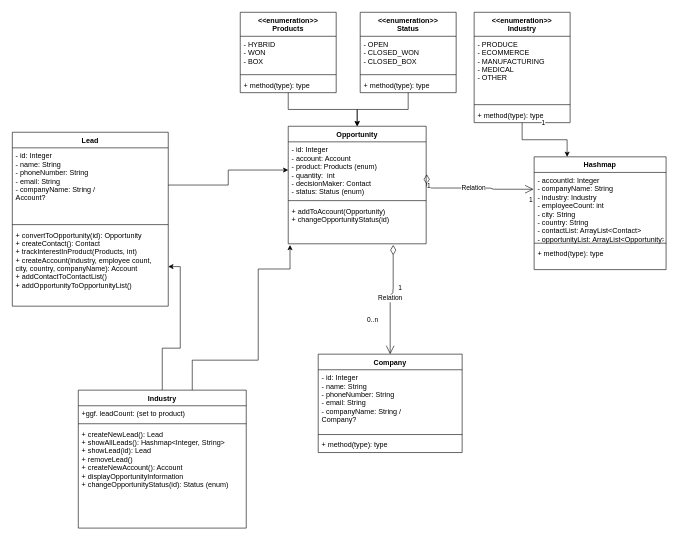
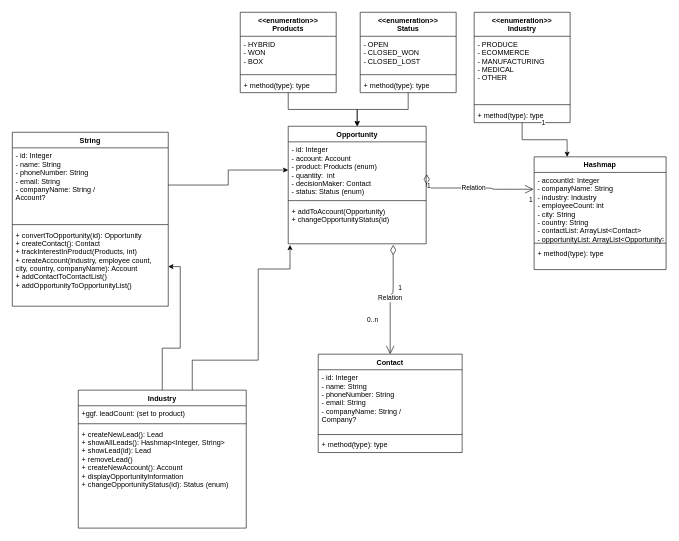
  <mxCell id="0" />
  <mxCell id="1" parent="0" />
- <mxCell id="2" value="Lead" style="swimlane;fontStyle=1;align=center;verticalAlign=top;childLayout=stackLayout;horizontal=1;startSize=26;horizontalStack=0;resizeParent=1;resizeParentMax=0;resizeLast=0;collapsible=1;marginBottom=0;" vertex="1" parent="1"><mxGeometry x="20" y="220" width="260" height="290" as="geometry" /></mxCell>
+ <mxCell id="2" value="String" style="swimlane;fontStyle=1;align=center;verticalAlign=top;childLayout=stackLayout;horizontal=1;startSize=26;horizontalStack=0;resizeParent=1;resizeParentMax=0;resizeLast=0;collapsible=1;marginBottom=0;" vertex="1" parent="1"><mxGeometry x="20" y="220" width="260" height="290" as="geometry" /></mxCell>
  <mxCell id="3" value="- id: Integer&#10;- name: String&#10;- phoneNumber: String&#10;- email: String&#10;- companyName: String / &#10;Account?" style="text;strokeColor=none;fillColor=none;align=left;verticalAlign=top;spacingLeft=4;spacingRight=4;overflow=hidden;rotatable=0;points=[[0,0.5],[1,0.5]];portConstraint=eastwest;" vertex="1" parent="2"><mxGeometry y="26" width="260" height="124" as="geometry" /></mxCell>
  <mxCell id="4" value="" style="line;strokeWidth=1;fillColor=none;align=left;verticalAlign=middle;spacingTop=-1;spacingLeft=3;spacingRight=3;rotatable=0;labelPosition=right;points=[];portConstraint=eastwest;" vertex="1" parent="2"><mxGeometry y="150" width="260" height="8" as="geometry" /></mxCell>
  <mxCell id="5" value="+ convertToOpportunity(id): Opportunity&#10;+ createContact(): Contact&#10;+ trackInterestInProduct(Products, int)&#10;+ createAccount(industry, employee count, &#10;city, country, companyName): Account&#10;+ addContactToContactList()&#10;+ addOpportunityToOpportunityList()" style="text;strokeColor=none;fillColor=none;align=left;verticalAlign=top;spacingLeft=4;spacingRight=4;overflow=hidden;rotatable=0;points=[[0,0.5],[1,0.5]];portConstraint=eastwest;" vertex="1" parent="2"><mxGeometry y="158" width="260" height="132" as="geometry" /></mxCell>
  <mxCell id="6" value="Opportunity" style="swimlane;fontStyle=1;align=center;verticalAlign=top;childLayout=stackLayout;horizontal=1;startSize=26;horizontalStack=0;resizeParent=1;resizeParentMax=0;resizeLast=0;collapsible=1;marginBottom=0;" vertex="1" parent="1"><mxGeometry x="480" y="210" width="230" height="196" as="geometry" /></mxCell>
  <mxCell id="7" value="- id: Integer&#10;- account: Account&#10;- product: Products (enum)&#10;- quantity:  int&#10;- decisionMaker: Contact&#10;- status: Status (enum)" style="text;strokeColor=none;fillColor=none;align=left;verticalAlign=top;spacingLeft=4;spacingRight=4;overflow=hidden;rotatable=0;points=[[0,0.5],[1,0.5]];portConstraint=eastwest;" vertex="1" parent="6"><mxGeometry y="26" width="230" height="94" as="geometry" /></mxCell>
  <mxCell id="8" value="" style="line;strokeWidth=1;fillColor=none;align=left;verticalAlign=middle;spacingTop=-1;spacingLeft=3;spacingRight=3;rotatable=0;labelPosition=right;points=[];portConstraint=eastwest;" vertex="1" parent="6"><mxGeometry y="120" width="230" height="8" as="geometry" /></mxCell>
  <mxCell id="9" value="+ addToAccount(Opportunity)&#10;+ changeOpportunityStatus(id)" style="text;strokeColor=none;fillColor=none;align=left;verticalAlign=top;spacingLeft=4;spacingRight=4;overflow=hidden;rotatable=0;points=[[0,0.5],[1,0.5]];portConstraint=eastwest;" vertex="1" parent="6"><mxGeometry y="128" width="230" height="68" as="geometry" /></mxCell>
  <mxCell id="10" value="Hashmap" style="swimlane;fontStyle=1;align=center;verticalAlign=top;childLayout=stackLayout;horizontal=1;startSize=26;horizontalStack=0;resizeParent=1;resizeParentMax=0;resizeLast=0;collapsible=1;marginBottom=0;" vertex="1" parent="1"><mxGeometry x="890" y="261" width="220" height="188" as="geometry" /></mxCell>
  <mxCell id="11" value="- accountId: Integer&#10;- companyName: String&#10;- industry: Industry&#10;- employeeCount: int&#10;- city: String&#10;- country: String&#10;- contactList: ArrayList&lt;Contact&gt;&#10;- opportunityList: ArrayList&lt;Opportunity&gt;" style="text;strokeColor=none;fillColor=none;align=left;verticalAlign=top;spacingLeft=4;spacingRight=4;overflow=hidden;rotatable=0;points=[[0,0.5],[1,0.5]];portConstraint=eastwest;" vertex="1" parent="10"><mxGeometry y="26" width="220" height="114" as="geometry" /></mxCell>
  <mxCell id="12" value="" style="line;strokeWidth=1;fillColor=none;align=left;verticalAlign=middle;spacingTop=-1;spacingLeft=3;spacingRight=3;rotatable=0;labelPosition=right;points=[];portConstraint=eastwest;" vertex="1" parent="10"><mxGeometry y="140" width="220" height="8" as="geometry" /></mxCell>
  <mxCell id="13" value="+ method(type): type" style="text;strokeColor=none;fillColor=none;align=left;verticalAlign=top;spacingLeft=4;spacingRight=4;overflow=hidden;rotatable=0;points=[[0,0.5],[1,0.5]];portConstraint=eastwest;" vertex="1" parent="10"><mxGeometry y="148" width="220" height="40" as="geometry" /></mxCell>
- <mxCell id="14" value="Company" style="swimlane;fontStyle=1;align=center;verticalAlign=top;childLayout=stackLayout;horizontal=1;startSize=26;horizontalStack=0;resizeParent=1;resizeParentMax=0;resizeLast=0;collapsible=1;marginBottom=0;" vertex="1" parent="1"><mxGeometry x="530" y="590" width="240" height="164" as="geometry" /></mxCell>
+ <mxCell id="14" value="Contact" style="swimlane;fontStyle=1;align=center;verticalAlign=top;childLayout=stackLayout;horizontal=1;startSize=26;horizontalStack=0;resizeParent=1;resizeParentMax=0;resizeLast=0;collapsible=1;marginBottom=0;" vertex="1" parent="1"><mxGeometry x="530" y="590" width="240" height="164" as="geometry" /></mxCell>
  <mxCell id="15" value="- id: Integer&#10;- name: String&#10;- phoneNumber: String&#10;- email: String&#10;- companyName: String / &#10;Company?&#10;" style="text;strokeColor=none;fillColor=none;align=left;verticalAlign=top;spacingLeft=4;spacingRight=4;overflow=hidden;rotatable=0;points=[[0,0.5],[1,0.5]];portConstraint=eastwest;" vertex="1" parent="14"><mxGeometry y="26" width="240" height="104" as="geometry" /></mxCell>
  <mxCell id="16" value="" style="line;strokeWidth=1;fillColor=none;align=left;verticalAlign=middle;spacingTop=-1;spacingLeft=3;spacingRight=3;rotatable=0;labelPosition=right;points=[];portConstraint=eastwest;" vertex="1" parent="14"><mxGeometry y="130" width="240" height="8" as="geometry" /></mxCell>
  <mxCell id="17" value="+ method(type): type" style="text;strokeColor=none;fillColor=none;align=left;verticalAlign=top;spacingLeft=4;spacingRight=4;overflow=hidden;rotatable=0;points=[[0,0.5],[1,0.5]];portConstraint=eastwest;" vertex="1" parent="14"><mxGeometry y="138" width="240" height="26" as="geometry" /></mxCell>
  <mxCell id="18" style="edgeStyle=orthogonalEdgeStyle;rounded=0;orthogonalLoop=1;jettySize=auto;html=1;" edge="1" parent="1" source="19" target="6"><mxGeometry relative="1" as="geometry" /></mxCell>
  <mxCell id="19" value="&lt;&lt;enumeration&gt;&gt;&#10;Products" style="swimlane;fontStyle=1;align=center;verticalAlign=top;childLayout=stackLayout;horizontal=1;startSize=40;horizontalStack=0;resizeParent=1;resizeParentMax=0;resizeLast=0;collapsible=1;marginBottom=0;" vertex="1" parent="1"><mxGeometry x="400" y="20" width="160" height="134" as="geometry" /></mxCell>
  <mxCell id="20" value="- HYBRID&#10;- WON&#10;- BOX" style="text;strokeColor=none;fillColor=none;align=left;verticalAlign=top;spacingLeft=4;spacingRight=4;overflow=hidden;rotatable=0;points=[[0,0.5],[1,0.5]];portConstraint=eastwest;" vertex="1" parent="19"><mxGeometry y="40" width="160" height="60" as="geometry" /></mxCell>
  <mxCell id="21" value="" style="line;strokeWidth=1;fillColor=none;align=left;verticalAlign=middle;spacingTop=-1;spacingLeft=3;spacingRight=3;rotatable=0;labelPosition=right;points=[];portConstraint=eastwest;" vertex="1" parent="19"><mxGeometry y="100" width="160" height="8" as="geometry" /></mxCell>
  <mxCell id="22" value="+ method(type): type" style="text;strokeColor=none;fillColor=none;align=left;verticalAlign=top;spacingLeft=4;spacingRight=4;overflow=hidden;rotatable=0;points=[[0,0.5],[1,0.5]];portConstraint=eastwest;" vertex="1" parent="19"><mxGeometry y="108" width="160" height="26" as="geometry" /></mxCell>
  <mxCell id="23" style="edgeStyle=orthogonalEdgeStyle;rounded=0;orthogonalLoop=1;jettySize=auto;html=1;" edge="1" parent="1" source="24" target="6"><mxGeometry relative="1" as="geometry" /></mxCell>
  <mxCell id="24" value="&lt;&lt;enumeration&gt;&gt;&#10;Status" style="swimlane;fontStyle=1;align=center;verticalAlign=top;childLayout=stackLayout;horizontal=1;startSize=40;horizontalStack=0;resizeParent=1;resizeParentMax=0;resizeLast=0;collapsible=1;marginBottom=0;" vertex="1" parent="1"><mxGeometry x="600" y="20" width="160" height="134" as="geometry" /></mxCell>
- <mxCell id="25" value="- OPEN&#10;- CLOSED_WON&#10;- CLOSED_BOX" style="text;strokeColor=none;fillColor=none;align=left;verticalAlign=top;spacingLeft=4;spacingRight=4;overflow=hidden;rotatable=0;points=[[0,0.5],[1,0.5]];portConstraint=eastwest;" vertex="1" parent="24"><mxGeometry y="40" width="160" height="60" as="geometry" /></mxCell>
+ <mxCell id="25" value="- OPEN&#10;- CLOSED_WON&#10;- CLOSED_LOST" style="text;strokeColor=none;fillColor=none;align=left;verticalAlign=top;spacingLeft=4;spacingRight=4;overflow=hidden;rotatable=0;points=[[0,0.5],[1,0.5]];portConstraint=eastwest;" vertex="1" parent="24"><mxGeometry y="40" width="160" height="60" as="geometry" /></mxCell>
  <mxCell id="26" value="" style="line;strokeWidth=1;fillColor=none;align=left;verticalAlign=middle;spacingTop=-1;spacingLeft=3;spacingRight=3;rotatable=0;labelPosition=right;points=[];portConstraint=eastwest;" vertex="1" parent="24"><mxGeometry y="100" width="160" height="8" as="geometry" /></mxCell>
  <mxCell id="27" value="+ method(type): type" style="text;strokeColor=none;fillColor=none;align=left;verticalAlign=top;spacingLeft=4;spacingRight=4;overflow=hidden;rotatable=0;points=[[0,0.5],[1,0.5]];portConstraint=eastwest;" vertex="1" parent="24"><mxGeometry y="108" width="160" height="26" as="geometry" /></mxCell>
  <mxCell id="28" style="edgeStyle=orthogonalEdgeStyle;rounded=0;orthogonalLoop=1;jettySize=auto;html=1;entryX=1;entryY=0.5;entryDx=0;entryDy=0;" edge="1" parent="1" source="30" target="5"><mxGeometry relative="1" as="geometry"><mxPoint x="80" y="520" as="targetPoint" /></mxGeometry></mxCell>
  <mxCell id="29" style="edgeStyle=orthogonalEdgeStyle;rounded=0;orthogonalLoop=1;jettySize=auto;html=1;entryX=0.013;entryY=1.029;entryDx=0;entryDy=0;entryPerimeter=0;" edge="1" parent="1" source="30" target="9"><mxGeometry relative="1" as="geometry"><Array as="points"><mxPoint x="320" y="600" /><mxPoint x="430" y="600" /><mxPoint x="430" y="448" /></Array></mxGeometry></mxCell>
  <mxCell id="30" value="Industry" style="swimlane;fontStyle=1;align=center;verticalAlign=top;childLayout=stackLayout;horizontal=1;startSize=26;horizontalStack=0;resizeParent=1;resizeParentMax=0;resizeLast=0;collapsible=1;marginBottom=0;" vertex="1" parent="1"><mxGeometry x="130" y="650" width="280" height="230" as="geometry" /></mxCell>
  <mxCell id="31" value="+ggf. leadCount: (set to product)" style="text;strokeColor=none;fillColor=none;align=left;verticalAlign=top;spacingLeft=4;spacingRight=4;overflow=hidden;rotatable=0;points=[[0,0.5],[1,0.5]];portConstraint=eastwest;" vertex="1" parent="30"><mxGeometry y="26" width="280" height="26" as="geometry" /></mxCell>
  <mxCell id="32" value="" style="line;strokeWidth=1;fillColor=none;align=left;verticalAlign=middle;spacingTop=-1;spacingLeft=3;spacingRight=3;rotatable=0;labelPosition=right;points=[];portConstraint=eastwest;" vertex="1" parent="30"><mxGeometry y="52" width="280" height="8" as="geometry" /></mxCell>
  <mxCell id="33" value="+ createNewLead(): Lead&#10;+ showAllLeads(): Hashmap&lt;Integer, String&gt;&#10;+ showLead(id): Lead&#10;+ removeLead()&#10;+ createNewAccount(): Account&#10;+ displayOpportunityInformation&#10;+ changeOpportunityStatus(id): Status (enum)" style="text;strokeColor=none;fillColor=none;align=left;verticalAlign=top;spacingLeft=4;spacingRight=4;overflow=hidden;rotatable=0;points=[[0,0.5],[1,0.5]];portConstraint=eastwest;" vertex="1" parent="30"><mxGeometry y="60" width="280" height="170" as="geometry" /></mxCell>
  <mxCell id="34" style="edgeStyle=orthogonalEdgeStyle;rounded=0;orthogonalLoop=1;jettySize=auto;html=1;entryX=0.25;entryY=0;entryDx=0;entryDy=0;" edge="1" parent="1" source="35" target="10"><mxGeometry relative="1" as="geometry" /></mxCell>
  <mxCell id="35" value="&lt;&lt;enumeration&gt;&gt;&#10;Industry" style="swimlane;fontStyle=1;align=center;verticalAlign=top;childLayout=stackLayout;horizontal=1;startSize=40;horizontalStack=0;resizeParent=1;resizeParentMax=0;resizeLast=0;collapsible=1;marginBottom=0;" vertex="1" parent="1"><mxGeometry x="790" y="20" width="160" height="184" as="geometry" /></mxCell>
  <mxCell id="36" value="- PRODUCE&#10;- ECOMMERCE&#10;- MANUFACTURING&#10;- MEDICAL &#10;- OTHER" style="text;strokeColor=none;fillColor=none;align=left;verticalAlign=top;spacingLeft=4;spacingRight=4;overflow=hidden;rotatable=0;points=[[0,0.5],[1,0.5]];portConstraint=eastwest;" vertex="1" parent="35"><mxGeometry y="40" width="160" height="110" as="geometry" /></mxCell>
  <mxCell id="37" value="" style="line;strokeWidth=1;fillColor=none;align=left;verticalAlign=middle;spacingTop=-1;spacingLeft=3;spacingRight=3;rotatable=0;labelPosition=right;points=[];portConstraint=eastwest;" vertex="1" parent="35"><mxGeometry y="150" width="160" height="8" as="geometry" /></mxCell>
  <mxCell id="38" value="+ method(type): type" style="text;strokeColor=none;fillColor=none;align=left;verticalAlign=top;spacingLeft=4;spacingRight=4;overflow=hidden;rotatable=0;points=[[0,0.5],[1,0.5]];portConstraint=eastwest;" vertex="1" parent="35"><mxGeometry y="158" width="160" height="26" as="geometry" /></mxCell>
  <mxCell id="39" value="Relation" style="endArrow=open;html=1;endSize=12;startArrow=diamondThin;startSize=14;startFill=0;edgeStyle=orthogonalEdgeStyle;entryX=0.5;entryY=0;entryDx=0;entryDy=0;exitX=0.761;exitY=1.029;exitDx=0;exitDy=0;exitPerimeter=0;" edge="1" parent="1" source="9" target="14"><mxGeometry relative="1" as="geometry"><mxPoint x="589" y="450" as="sourcePoint" /><mxPoint x="650" y="560" as="targetPoint" /><Array as="points"><mxPoint x="655" y="490" /><mxPoint x="650" y="490" /></Array></mxGeometry></mxCell>
  <mxCell id="40" value="0..n" style="edgeLabel;resizable=0;html=1;align=left;verticalAlign=top;" connectable="0" vertex="1" parent="39"><mxGeometry x="-1" relative="1" as="geometry"><mxPoint x="-45" y="112" as="offset" /></mxGeometry></mxCell>
  <mxCell id="41" value="1" style="edgeLabel;resizable=0;html=1;align=right;verticalAlign=top;" connectable="0" vertex="1" parent="39"><mxGeometry x="1" relative="1" as="geometry"><mxPoint x="20" y="-124" as="offset" /></mxGeometry></mxCell>
  <mxCell id="42" value="Relation" style="endArrow=open;html=1;endSize=12;startArrow=diamondThin;startSize=14;startFill=0;edgeStyle=orthogonalEdgeStyle;entryX=-0.005;entryY=0.246;entryDx=0;entryDy=0;exitX=1.004;exitY=0.575;exitDx=0;exitDy=0;exitPerimeter=0;entryPerimeter=0;" edge="1" parent="1" source="7" target="11"><mxGeometry relative="1" as="geometry"><mxPoint x="775.03" y="290.002" as="sourcePoint" /><mxPoint x="770" y="432.03" as="targetPoint" /><Array as="points"><mxPoint x="820" y="313" /><mxPoint x="820" y="315" /></Array></mxGeometry></mxCell>
  <mxCell id="43" value="1" style="edgeLabel;resizable=0;html=1;align=left;verticalAlign=top;" connectable="0" vertex="1" parent="42"><mxGeometry x="-1" relative="1" as="geometry"><mxPoint x="-1" y="7" as="offset" /></mxGeometry></mxCell>
  <mxCell id="44" value="1" style="edgeLabel;resizable=0;html=1;align=right;verticalAlign=top;" connectable="0" vertex="1" parent="42"><mxGeometry x="1" relative="1" as="geometry"><mxPoint x="20" y="-124" as="offset" /></mxGeometry></mxCell>
  <mxCell id="45" value="1" style="edgeLabel;resizable=0;html=1;align=left;verticalAlign=top;" connectable="0" vertex="1" parent="1"><mxGeometry x="880" y="320" as="geometry" /></mxCell>
  <mxCell id="46" style="edgeStyle=orthogonalEdgeStyle;rounded=0;orthogonalLoop=1;jettySize=auto;html=1;" edge="1" parent="1" source="3" target="7"><mxGeometry relative="1" as="geometry" /></mxCell>
